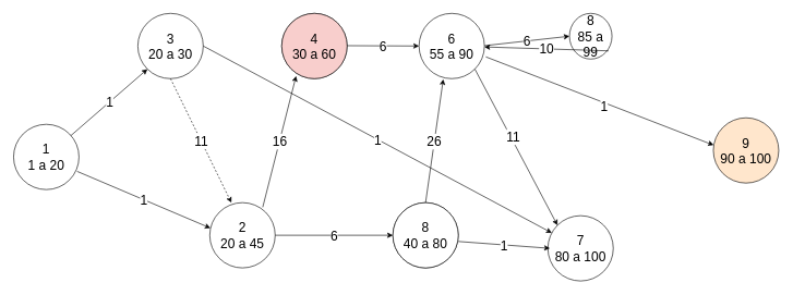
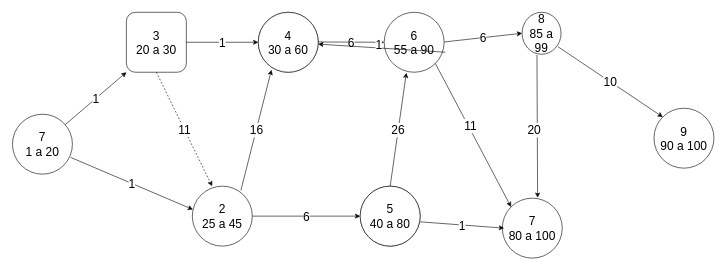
  <mxCell id="0" />
  <mxCell id="1" parent="0" />
- <mxCell id="2" value="3&lt;br&gt;20 a 30" style="ellipse;whiteSpace=wrap;html=1;aspect=fixed;fontSize=20;" parent="1" vertex="1"><mxGeometry x="210" y="20" width="100" height="100" as="geometry" /></mxCell>
+ <mxCell id="2" value="3&lt;br&gt;20 a 30" style="whiteSpace=wrap;html=1;aspect=fixed;fontSize=20;rounded=1;" parent="1" vertex="1"><mxGeometry x="210" y="20" width="100" height="100" as="geometry" /></mxCell>
  <mxCell id="3" value="30 a 60" style="ellipse;whiteSpace=wrap;html=1;aspect=fixed;" parent="1" vertex="1"><mxGeometry x="430" y="20" width="100" height="100" as="geometry" /></mxCell>
  <mxCell id="4" value="6&lt;br&gt;55 a 90" style="ellipse;whiteSpace=wrap;html=1;aspect=fixed;fontSize=20;" parent="1" vertex="1"><mxGeometry x="640" y="20" width="100" height="100" as="geometry" /></mxCell>
  <mxCell id="5" value="8&lt;br&gt;85 a 99" style="ellipse;whiteSpace=wrap;html=1;aspect=fixed;fontSize=20;" parent="1" vertex="1"><mxGeometry x="870" y="20" width="65" height="70" as="geometry" /></mxCell>
- <mxCell id="6" value="2&lt;br&gt;20 a 45" style="ellipse;whiteSpace=wrap;html=1;aspect=fixed;fontSize=20;" parent="1" vertex="1"><mxGeometry x="320" y="310" width="100" height="100" as="geometry" /></mxCell>
+ <mxCell id="6" value="2&lt;br&gt;25 a 45" style="ellipse;whiteSpace=wrap;html=1;aspect=fixed;fontSize=20;" parent="1" vertex="1"><mxGeometry x="320" y="310" width="100" height="100" as="geometry" /></mxCell>
  <mxCell id="7" value="40 a 80" style="ellipse;whiteSpace=wrap;html=1;aspect=fixed;" parent="1" vertex="1"><mxGeometry x="600" y="310" width="100" height="100" as="geometry" /></mxCell>
  <mxCell id="8" value="7&lt;br&gt;80 a 100" style="ellipse;whiteSpace=wrap;html=1;aspect=fixed;fontSize=20;" parent="1" vertex="1"><mxGeometry x="837" y="330" width="100" height="100" as="geometry" /></mxCell>
- <mxCell id="9" value="9&lt;br&gt;90 a 100" style="ellipse;whiteSpace=wrap;html=1;aspect=fixed;fontSize=20;fillColor=#ffe6cc;" parent="1" vertex="1"><mxGeometry x="1090" y="180" width="100" height="100" as="geometry" /></mxCell>
- <mxCell id="10" value="1&lt;br&gt;1 a &lt;font style=&quot;font-size: 20px&quot;&gt;20&lt;/font&gt;" style="ellipse;whiteSpace=wrap;html=1;aspect=fixed;fontSize=20;" parent="1" vertex="1"><mxGeometry x="20" y="190" width="100" height="100" as="geometry" /></mxCell>
- <mxCell id="11" value="4&lt;br&gt;30 a 60" style="ellipse;whiteSpace=wrap;html=1;aspect=fixed;fontSize=20;fillColor=#f8cecc;" parent="1" vertex="1"><mxGeometry x="430" y="20" width="100" height="100" as="geometry" /></mxCell>
- <mxCell id="12" value="8&lt;br&gt;40 a 80" style="ellipse;whiteSpace=wrap;html=1;aspect=fixed;fontSize=20;" parent="1" vertex="1"><mxGeometry x="600" y="310" width="100" height="100" as="geometry" /></mxCell>
+ <mxCell id="9" value="9&lt;br&gt;90 a 100" style="ellipse;whiteSpace=wrap;html=1;aspect=fixed;fontSize=20;" parent="1" vertex="1"><mxGeometry x="1090" y="180" width="100" height="100" as="geometry" /></mxCell>
+ <mxCell id="10" value="7&lt;br&gt;1 a &lt;font style=&quot;font-size: 20px&quot;&gt;20&lt;/font&gt;" style="ellipse;whiteSpace=wrap;html=1;aspect=fixed;fontSize=20;" parent="1" vertex="1"><mxGeometry x="20" y="190" width="100" height="100" as="geometry" /></mxCell>
+ <mxCell id="11" value="4&lt;br&gt;30 a 60" style="ellipse;whiteSpace=wrap;html=1;aspect=fixed;fontSize=20;" parent="1" vertex="1"><mxGeometry x="430" y="20" width="100" height="100" as="geometry" /></mxCell>
+ <mxCell id="12" value="5&lt;br&gt;40 a 80" style="ellipse;whiteSpace=wrap;html=1;aspect=fixed;fontSize=20;" parent="1" vertex="1"><mxGeometry x="600" y="310" width="100" height="100" as="geometry" /></mxCell>
  <mxCell id="13" value="1" style="endArrow=classic;html=1;fontSize=20;entryX=0;entryY=1;entryDx=0;entryDy=0;" parent="1" source="10" target="2" edge="1"><mxGeometry width="50" height="50" relative="1" as="geometry"><mxPoint x="280" y="180" as="sourcePoint" /><mxPoint x="330" y="130" as="targetPoint" /></mxGeometry></mxCell>
  <mxCell id="14" value="1" style="endArrow=classic;html=1;fontSize=20;entryX=0.01;entryY=0.39;entryDx=0;entryDy=0;entryPerimeter=0;exitX=0.97;exitY=0.72;exitDx=0;exitDy=0;exitPerimeter=0;" parent="1" source="10" target="6" edge="1"><mxGeometry width="50" height="50" relative="1" as="geometry"><mxPoint x="117.72" y="217.179" as="sourcePoint" /><mxPoint x="234.645" y="115.355" as="targetPoint" /></mxGeometry></mxCell>
- <mxCell id="15" value="1" style="endArrow=classic;html=1;fontSize=20;exitX=1;exitY=0.5;exitDx=0;exitDy=0;" parent="1" source="2" target="8" edge="1"><mxGeometry width="50" height="50" relative="1" as="geometry"><mxPoint x="127" y="272" as="sourcePoint" /><mxPoint x="331" y="359" as="targetPoint" /></mxGeometry></mxCell>
+ <mxCell id="15" value="1" style="endArrow=classic;html=1;fontSize=20;entryX=0;entryY=0.5;entryDx=0;entryDy=0;exitX=1;exitY=0.5;exitDx=0;exitDy=0;" parent="1" source="2" target="11" edge="1"><mxGeometry width="50" height="50" relative="1" as="geometry"><mxPoint x="127" y="272" as="sourcePoint" /><mxPoint x="331" y="359" as="targetPoint" /></mxGeometry></mxCell>
  <mxCell id="16" value="6" style="endArrow=classic;html=1;fontSize=20;entryX=0;entryY=0.5;entryDx=0;entryDy=0;exitX=1;exitY=0.5;exitDx=0;exitDy=0;" parent="1" source="6" target="12" edge="1"><mxGeometry width="50" height="50" relative="1" as="geometry"><mxPoint x="390" y="310" as="sourcePoint" /><mxPoint x="510" y="310" as="targetPoint" /></mxGeometry></mxCell>
  <mxCell id="17" value="16" style="endArrow=classic;html=1;fontSize=20;entryX=0.22;entryY=0.96;entryDx=0;entryDy=0;exitX=0.81;exitY=0.07;exitDx=0;exitDy=0;entryPerimeter=0;exitPerimeter=0;" parent="1" source="6" target="11" edge="1"><mxGeometry width="50" height="50" relative="1" as="geometry"><mxPoint x="430" y="370" as="sourcePoint" /><mxPoint x="610" y="370" as="targetPoint" /></mxGeometry></mxCell>
  <mxCell id="18" value="6" style="endArrow=classic;html=1;fontSize=20;entryX=0;entryY=0.5;entryDx=0;entryDy=0;exitX=1;exitY=0.5;exitDx=0;exitDy=0;" parent="1" target="4" edge="1"><mxGeometry width="50" height="50" relative="1" as="geometry"><mxPoint x="530" y="69.5" as="sourcePoint" /><mxPoint x="710" y="69.5" as="targetPoint" /></mxGeometry></mxCell>
  <mxCell id="19" value="1" style="endArrow=classic;html=1;fontSize=20;entryX=0.03;entryY=0.5;entryDx=0;entryDy=0;exitX=1;exitY=0.5;exitDx=0;exitDy=0;entryPerimeter=0;" parent="1" target="8" edge="1"><mxGeometry width="50" height="50" relative="1" as="geometry"><mxPoint x="700" y="369.5" as="sourcePoint" /><mxPoint x="810" y="370" as="targetPoint" /></mxGeometry></mxCell>
  <mxCell id="20" value="6" style="endArrow=classic;html=1;fontSize=20;exitX=1;exitY=0.5;exitDx=0;exitDy=0;entryX=0;entryY=0.5;entryDx=0;entryDy=0;" parent="1" target="5" edge="1"><mxGeometry width="50" height="50" relative="1" as="geometry"><mxPoint x="740" y="69.5" as="sourcePoint" /><mxPoint x="860" y="70" as="targetPoint" /></mxGeometry></mxCell>
  <mxCell id="21" value="26" style="endArrow=classic;html=1;fontSize=20;entryX=0.37;entryY=1.01;entryDx=0;entryDy=0;exitX=0.5;exitY=0;exitDx=0;exitDy=0;entryPerimeter=0;" parent="1" source="12" target="4" edge="1"><mxGeometry width="50" height="50" relative="1" as="geometry"><mxPoint x="720" y="389.5" as="sourcePoint" /><mxPoint x="860" y="390" as="targetPoint" /></mxGeometry></mxCell>
  <mxCell id="22" value="11" style="endArrow=classic;html=1;fontSize=20;entryX=0.33;entryY=0;entryDx=0;entryDy=0;exitX=0.5;exitY=1;exitDx=0;exitDy=0;entryPerimeter=0;dashed=1;" parent="1" source="2" target="6" edge="1"><mxGeometry width="50" height="50" relative="1" as="geometry"><mxPoint x="730" y="399.5" as="sourcePoint" /><mxPoint x="870" y="400" as="targetPoint" /></mxGeometry></mxCell>
  <mxCell id="23" value="" style="endArrow=classic;html=1;fontSize=20;exitX=1;exitY=1;exitDx=0;exitDy=0;entryX=0;entryY=0;entryDx=0;entryDy=0;" parent="1" source="4" target="8" edge="1"><mxGeometry width="50" height="50" relative="1" as="geometry"><mxPoint x="750" y="79.5" as="sourcePoint" /><mxPoint x="880" y="80" as="targetPoint" /></mxGeometry></mxCell>
  <mxCell id="24" value="11" style="edgeLabel;html=1;align=center;verticalAlign=middle;resizable=0;points=[];fontSize=20;" parent="23" vertex="1" connectable="0"><mxGeometry x="-0.126" y="3" relative="1" as="geometry"><mxPoint as="offset" /></mxGeometry></mxCell>
- <mxCell id="25" value="10" style="endArrow=classic;html=1;fontSize=20;exitX=0.92;exitY=0.82;exitDx=0;exitDy=0;exitPerimeter=0;" parent="1" source="5" target="4" edge="1"><mxGeometry width="50" height="50" relative="1" as="geometry"><mxPoint x="770" y="99.5" as="sourcePoint" /><mxPoint x="900" y="100" as="targetPoint" /></mxGeometry></mxCell>
- <mxCell id="26" value="1" style="endArrow=classic;html=1;fontSize=20;entryX=0.004;entryY=0.419;entryDx=0;entryDy=0;exitX=1.021;exitY=0.666;exitDx=0;exitDy=0;entryPerimeter=0;exitPerimeter=0;" parent="1" source="4" target="9" edge="1"><mxGeometry x="0.051" y="-5" width="50" height="50" relative="1" as="geometry"><mxPoint x="710" y="379.5" as="sourcePoint" /><mxPoint x="850" y="380" as="targetPoint" /><mxPoint as="offset" /></mxGeometry></mxCell>
+ <mxCell id="25" value="10" style="endArrow=classic;html=1;fontSize=20;exitX=0.92;exitY=0.82;exitDx=0;exitDy=0;entryX=0;entryY=0;entryDx=0;entryDy=0;exitPerimeter=0;" parent="1" source="5" target="9" edge="1"><mxGeometry width="50" height="50" relative="1" as="geometry"><mxPoint x="770" y="99.5" as="sourcePoint" /><mxPoint x="900" y="100" as="targetPoint" /></mxGeometry></mxCell>
+ <mxCell id="26" value="1" style="endArrow=classic;html=1;fontSize=20;exitX=1.021;exitY=0.666;exitDx=0;exitDy=0;exitPerimeter=0;" parent="1" source="4" target="11" edge="1"><mxGeometry x="0.051" y="-5" width="50" height="50" relative="1" as="geometry"><mxPoint x="710" y="379.5" as="sourcePoint" /><mxPoint x="850" y="380" as="targetPoint" /><mxPoint as="offset" /></mxGeometry></mxCell>
+ <mxCell id="27" value="20" style="endArrow=classic;html=1;fontSize=20;entryX=0.589;entryY=-0.006;entryDx=0;entryDy=0;exitX=0.382;exitY=1.018;exitDx=0;exitDy=0;entryPerimeter=0;exitPerimeter=0;" edge="1" parent="1" source="5" target="8"><mxGeometry x="0.051" y="-5" width="50" height="50" relative="1" as="geometry"><mxPoint x="752.1" y="96.6" as="sourcePoint" /><mxPoint x="1100.4" y="231.9" as="targetPoint" /><mxPoint as="offset" /></mxGeometry></mxCell>
